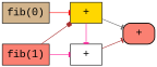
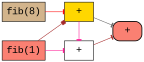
  digraph {
    nodesep=0.5
    ranksep=0.5
    splines=true
    rankdir=LR
    fontname="Liberation Mono"
    node [fillcolor=salmon fontname="Liberation Mono" fontsize=18 shape=box style=filled group=B]
    edge [arrowhead=tee arrowsize=0.8 color=brown fontname="Liberation Mono"]
    n1 [label="+" margin="0.1,0.1" penwidth=1.5 style="filled,rounded" group=""]
    n2 [label="+" fillcolor=white]
    n3 [group=A label="+" fillcolor=gold]
    n4 [label="fib(1)"]
-   n5 [group=A label="fib(0)" fillcolor=tan]
+   n5 [group=A label="fib(8)" fillcolor=tan]
    subgraph sub_1 {
      n1
    }
    subgraph sub_2 {
      n2
    }
    subgraph sub_3 {
      n3
    }
    subgraph sub_4 {
      n4
    }
    subgraph sub_5 {
      n5
    }
    subgraph sub_6 {
      rank=sink
      n1
    }
    subgraph sub_7 {
      rank=source
      n4
      n5
    }
    subgraph sub_8 {
      rank=same
      n2
      n3
    }
    n2 -> n1
    n3 -> n1 [color=gray40]
    n3 -> n2 [color=deeppink]
    n4 -> n2 [color=deeppink]
    n4 -> n3 [arrowhead=box]
    n5 -> n3 [color=red]
  }
